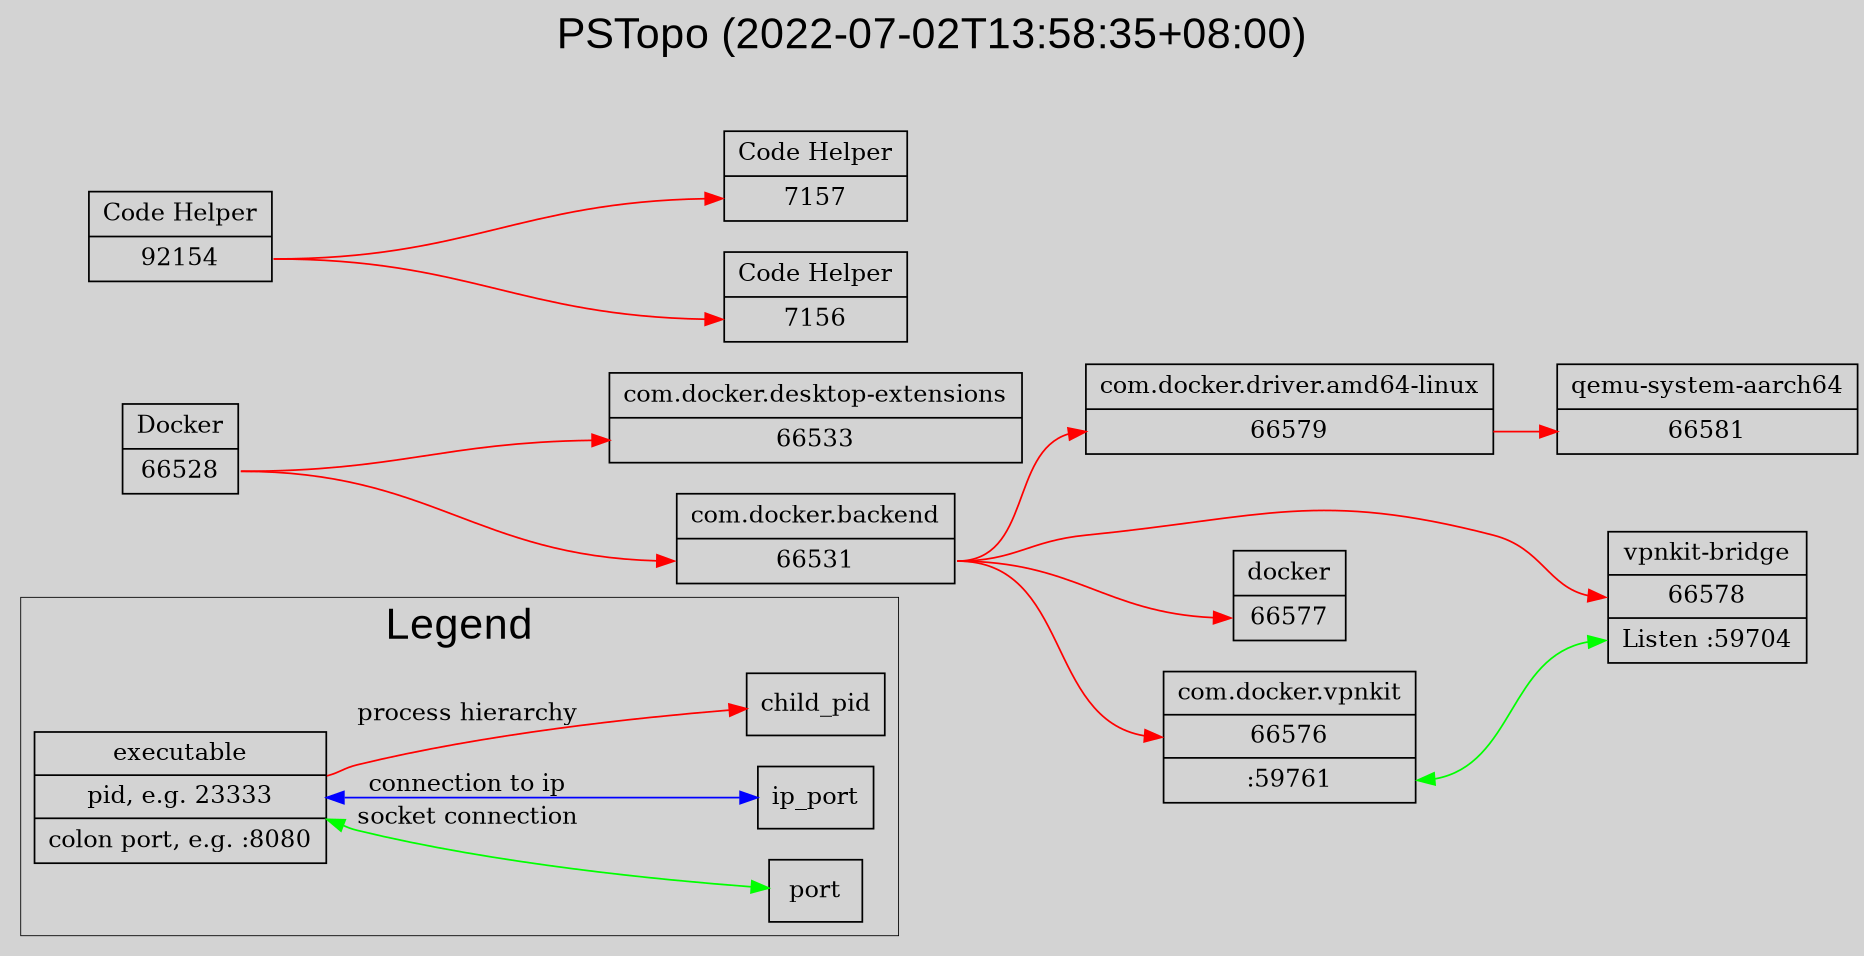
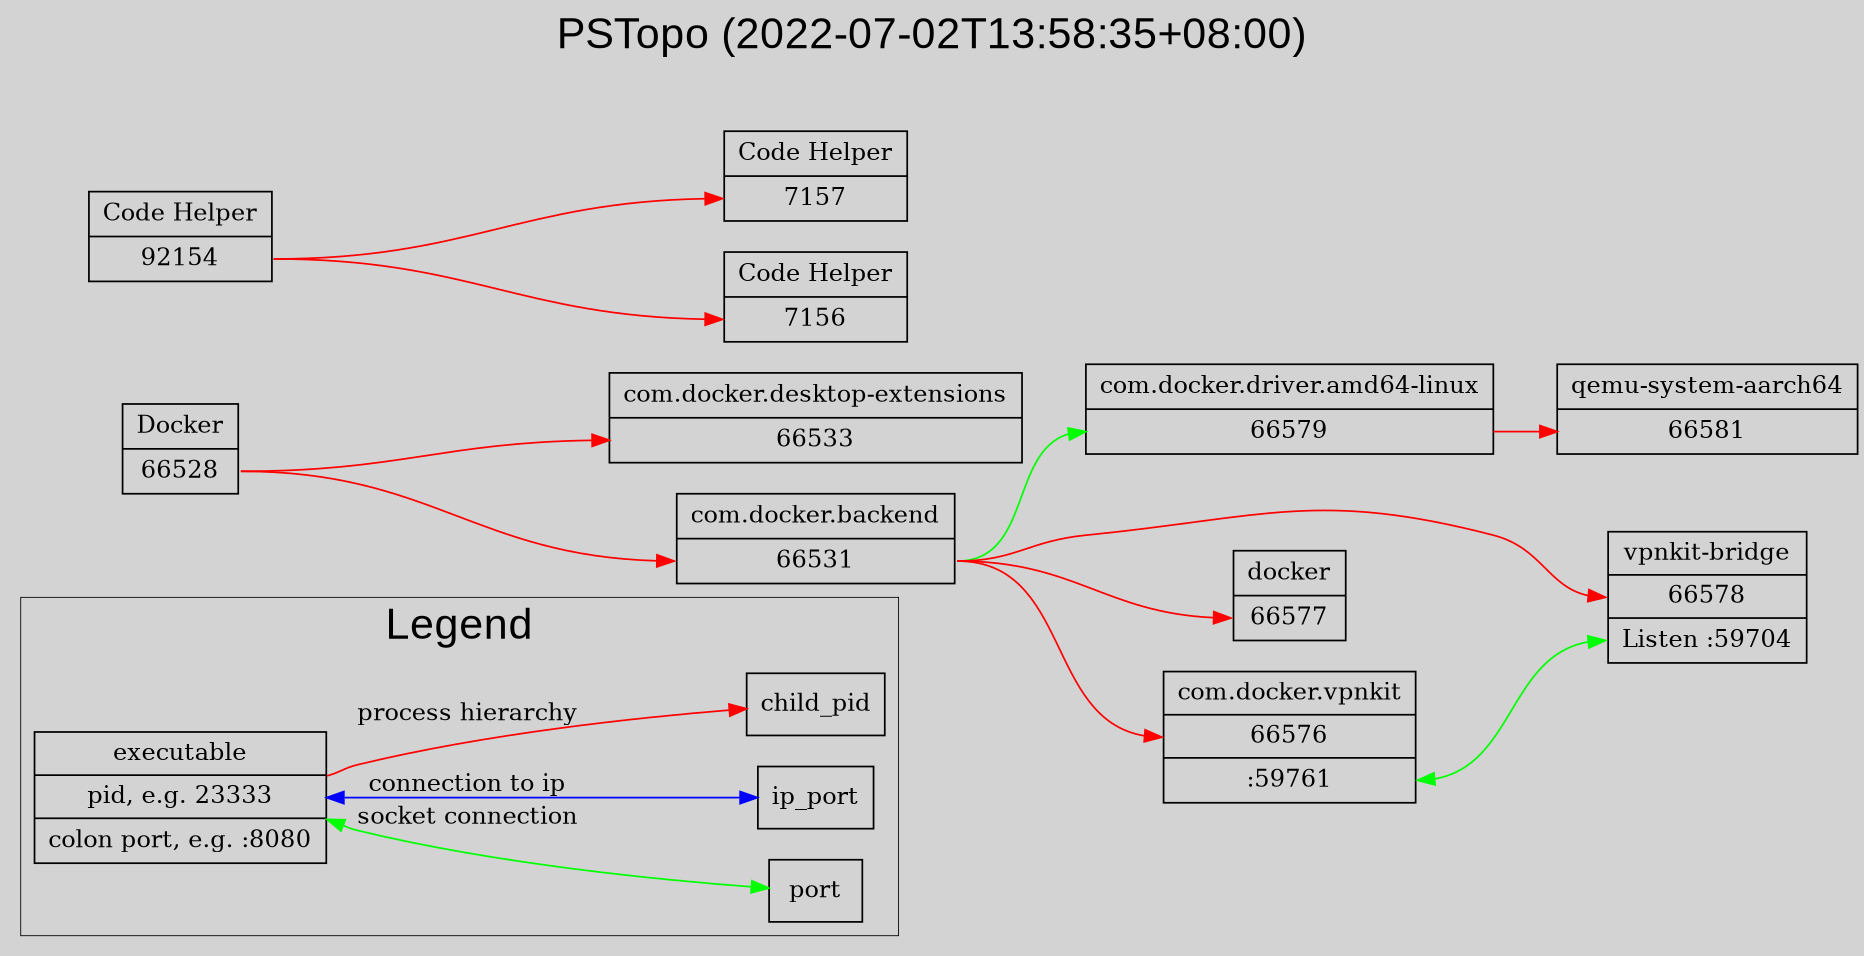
  digraph {
    bgcolor=lightgray
    fontname=Arial
    fontsize=25
    label="PSTopo (2022-07-02T13:58:35+08:00)"
    labeljust=t
    labelloc=t
    penwidth=0.5
    rankdir=LR
    style=solid
    node [shape=record]
    edge [color=red headport=p0 tailport=p0]
    n1 [height=1.0472 label="executable | pid, e.g. 23333 | colon port, e.g. :8080" width=1.8856]
    n2 [height=0.5 label=port shape=box width=0.75]
    ip_port [height=0.5 shape=box width=0.78391]
    child_pid [height=0.5 shape=box width=0.95676]
    n5 [height=0.70278 label="com.docker.desktop-extensions | <p0> 66533" width=2.6737]
    n6 [height=0.70278 label="Docker | <p0> 66528" width=0.79439]
    n7 [height=0.70278 label="com.docker.backend | <p0> 66531" width=1.8311]
    n8 [height=0.70278 label="com.docker.driver.amd64-linux | <p0> 66579" width=2.6898]
    n9 [height=1.0472 label="com.docker.vpnkit | <p0> 66576 | <p59761> :59761" width=1.6802]
    n10 [height=0.70278 label="docker | <p0> 66577" width=0.75125]
    n11 [height=1.0472 label="vpnkit-bridge | <p0> 66578 | <p59704> Listen :59704" width=1.297]
    n12 [height=0.70278 label="qemu-system-aarch64 | <p0> 66581" width=1.9391]
    n13 [height=0.70278 label="Code Helper | <p0> 7157" width=1.2103]
    n14 [height=0.70278 label="Code Helper | <p0> 92154" width=1.2103]
    n15 [height=0.70278 label="Code Helper | <p0> 7156" width=1.2103]
    subgraph cluster_1 {
      label=Legend
      shape=box
      n1
      n2
      ip_port
      child_pid
    }
    n1 -> n2 [color=green dir=both label="socket connection"]
    n1 -> ip_port [color=blue dir=both label="connection to ip"]
    n1 -> child_pid [label="process hierarchy"]
    n6 -> n5
    n6 -> n7
-   n7 -> n8
+   n7 -> n8 [color=green]
    n7 -> n9
    n7 -> n10
    n7 -> n11
    n8 -> n12
    n9 -> n11 [color=green dir=both headport=p59704 tailport=p59761]
    n14 -> n13
    n14 -> n15
  }
